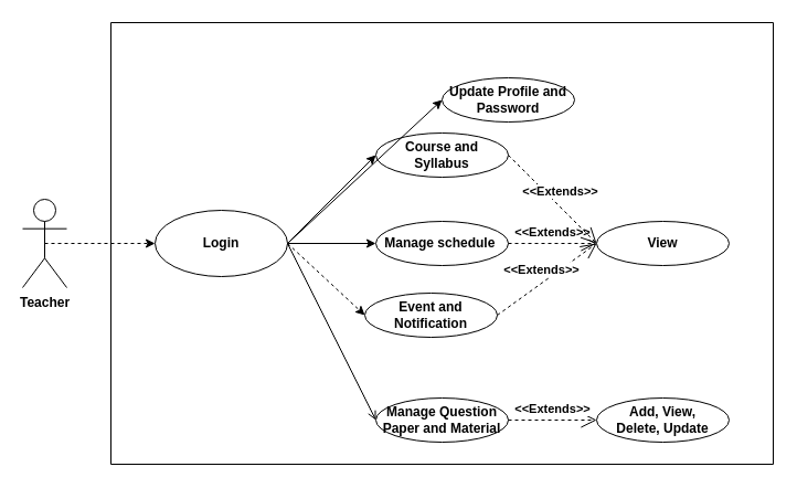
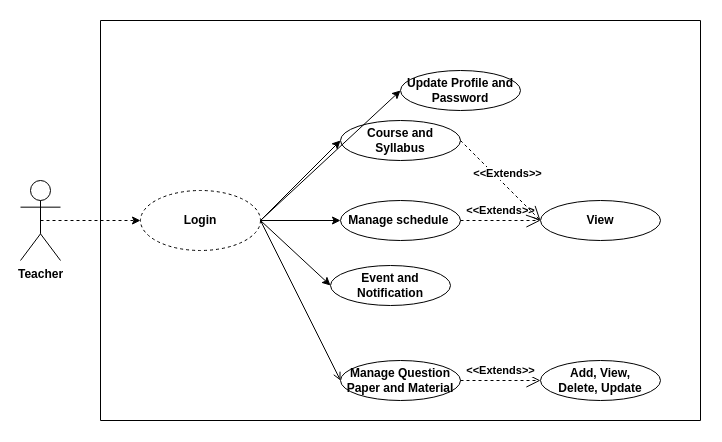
  <mxCell id="0" />
  <mxCell id="1" parent="0" />
  <mxCell id="2" value="" style="verticalLabelPosition=bottom;verticalAlign=top;html=1;shape=mxgraph.basic.rect;fillColor2=none;strokeWidth=1;size=20;indent=5;fontStyle=1" vertex="1" parent="1"><mxGeometry x="100" y="20" width="600" height="400" as="geometry" /></mxCell>
  <mxCell id="3" value="Teacher" style="shape=umlActor;verticalLabelPosition=bottom;labelBackgroundColor=#ffffff;verticalAlign=top;html=1;outlineConnect=0;fontStyle=1" vertex="1" parent="1"><mxGeometry x="20" y="180" width="40" height="80" as="geometry" /></mxCell>
- <mxCell id="4" value="Login" style="ellipse;whiteSpace=wrap;html=1;fontStyle=1" vertex="1" parent="1"><mxGeometry x="140" y="190" width="120" height="60" as="geometry" /></mxCell>
+ <mxCell id="4" value="Login" style="ellipse;whiteSpace=wrap;html=1;fontStyle=1;dashed=1;" vertex="1" parent="1"><mxGeometry x="140" y="190" width="120" height="60" as="geometry" /></mxCell>
  <mxCell id="5" value="Course and Syllabus" style="ellipse;whiteSpace=wrap;html=1;fontStyle=1" vertex="1" parent="1"><mxGeometry x="340" y="120" width="120" height="40" as="geometry" /></mxCell>
  <mxCell id="6" value="Manage schedule&amp;nbsp;" style="ellipse;whiteSpace=wrap;html=1;fontStyle=1" vertex="1" parent="1"><mxGeometry x="340" y="200" width="120" height="40" as="geometry" /></mxCell>
  <mxCell id="7" value="Manage Question Paper and Material" style="ellipse;whiteSpace=wrap;html=1;fontStyle=1" vertex="1" parent="1"><mxGeometry x="340" y="360" width="120" height="40" as="geometry" /></mxCell>
  <mxCell id="8" value="Event and Notification" style="ellipse;whiteSpace=wrap;html=1;fontStyle=1" vertex="1" parent="1"><mxGeometry x="330" y="265" width="120" height="40" as="geometry" /></mxCell>
  <mxCell id="9" value="Update Profile and Password" style="ellipse;whiteSpace=wrap;html=1;fontStyle=1" vertex="1" parent="1"><mxGeometry x="400" y="70" width="120" height="40" as="geometry" /></mxCell>
  <mxCell id="10" value="" style="endArrow=classic;html=1;entryX=0;entryY=0.5;entryDx=0;entryDy=0;exitX=0.5;exitY=0.5;exitDx=0;exitDy=0;exitPerimeter=0;fontStyle=1;dashed=1;" edge="1" parent="1" source="3" target="4"><mxGeometry width="50" height="50" relative="1" as="geometry"><mxPoint x="20" y="550" as="sourcePoint" /><mxPoint x="70" y="500" as="targetPoint" /></mxGeometry></mxCell>
  <mxCell id="11" value="" style="endArrow=classic;html=1;entryX=0;entryY=0.5;entryDx=0;entryDy=0;exitX=1;exitY=0.5;exitDx=0;exitDy=0;fontStyle=1" edge="1" parent="1" source="4" target="9"><mxGeometry width="50" height="50" relative="1" as="geometry"><mxPoint x="60" y="240" as="sourcePoint" /><mxPoint x="160" y="240" as="targetPoint" /></mxGeometry></mxCell>
  <mxCell id="12" value="" style="endArrow=classic;html=1;entryX=0;entryY=0.5;entryDx=0;entryDy=0;exitX=1;exitY=0.5;exitDx=0;exitDy=0;fontStyle=1" edge="1" parent="1" source="4" target="5"><mxGeometry width="50" height="50" relative="1" as="geometry"><mxPoint x="70" y="250" as="sourcePoint" /><mxPoint x="170" y="250" as="targetPoint" /></mxGeometry></mxCell>
- <mxCell id="13" value="" style="endArrow=classic;html=1;entryX=0;entryY=0.5;entryDx=0;entryDy=0;exitX=1;exitY=0.5;exitDx=0;exitDy=0;fontStyle=1;dashed=1;" edge="1" parent="1" source="4" target="8"><mxGeometry width="50" height="50" relative="1" as="geometry"><mxPoint x="80" y="260" as="sourcePoint" /><mxPoint x="180" y="260" as="targetPoint" /></mxGeometry></mxCell>
+ <mxCell id="13" value="" style="endArrow=classic;html=1;entryX=0;entryY=0.5;entryDx=0;entryDy=0;exitX=1;exitY=0.5;exitDx=0;exitDy=0;fontStyle=1" edge="1" parent="1" source="4" target="8"><mxGeometry width="50" height="50" relative="1" as="geometry"><mxPoint x="80" y="260" as="sourcePoint" /><mxPoint x="180" y="260" as="targetPoint" /></mxGeometry></mxCell>
  <mxCell id="14" value="" style="endArrow=open;html=1;entryX=0;entryY=0.5;entryDx=0;entryDy=0;exitX=1;exitY=0.5;exitDx=0;exitDy=0;fontStyle=1;" edge="1" parent="1" source="4" target="7"><mxGeometry width="50" height="50" relative="1" as="geometry"><mxPoint x="90" y="270" as="sourcePoint" /><mxPoint x="190" y="270" as="targetPoint" /></mxGeometry></mxCell>
  <mxCell id="15" value="" style="endArrow=classic;html=1;entryX=0;entryY=0.5;entryDx=0;entryDy=0;exitX=1;exitY=0.5;exitDx=0;exitDy=0;fontStyle=1" edge="1" parent="1" source="4" target="6"><mxGeometry width="50" height="50" relative="1" as="geometry"><mxPoint x="100" y="280" as="sourcePoint" /><mxPoint x="200" y="280" as="targetPoint" /></mxGeometry></mxCell>
  <mxCell id="16" value="View" style="ellipse;whiteSpace=wrap;html=1;fontStyle=1" vertex="1" parent="1"><mxGeometry x="540" y="200" width="120" height="40" as="geometry" /></mxCell>
  <mxCell id="17" value="&amp;lt;&amp;lt;Extends&amp;gt;&amp;gt;" style="endArrow=open;endSize=12;dashed=1;html=1;exitX=1;exitY=0.5;exitDx=0;exitDy=0;entryX=0;entryY=0.5;entryDx=0;entryDy=0;fontStyle=1" edge="1" parent="1" source="6" target="16"><mxGeometry y="10" width="160" relative="1" as="geometry"><mxPoint x="470" y="270" as="sourcePoint" /><mxPoint x="630" y="270" as="targetPoint" /><mxPoint as="offset" /></mxGeometry></mxCell>
  <mxCell id="18" value="&amp;lt;&amp;lt;Extends&amp;gt;&amp;gt;" style="endArrow=open;endSize=12;dashed=1;html=1;exitX=1;exitY=0.5;exitDx=0;exitDy=0;entryX=0;entryY=0.5;entryDx=0;entryDy=0;fontStyle=1" edge="1" parent="1" source="5" target="16"><mxGeometry y="10" width="160" relative="1" as="geometry"><mxPoint x="490" y="159.5" as="sourcePoint" /><mxPoint x="570" y="159.5" as="targetPoint" /><mxPoint as="offset" /></mxGeometry></mxCell>
- <mxCell id="19" value="&amp;lt;&amp;lt;Extends&amp;gt;&amp;gt;" style="endArrow=open;endSize=12;dashed=1;html=1;exitX=1;exitY=0.5;exitDx=0;exitDy=0;entryX=0;entryY=0.5;entryDx=0;entryDy=0;fontStyle=1" edge="1" parent="1" source="8" target="16"><mxGeometry y="10" width="160" relative="1" as="geometry"><mxPoint x="480" y="240" as="sourcePoint" /><mxPoint x="560" y="240" as="targetPoint" /><mxPoint as="offset" /></mxGeometry></mxCell>
  <mxCell id="20" value="Add, View,&lt;br&gt;Delete, Update" style="ellipse;whiteSpace=wrap;html=1;fontStyle=1" vertex="1" parent="1"><mxGeometry x="540" y="360" width="120" height="40" as="geometry" /></mxCell>
  <mxCell id="21" value="&amp;lt;&amp;lt;Extends&amp;gt;&amp;gt;" style="endArrow=open;endSize=12;dashed=1;html=1;exitX=1;exitY=0.5;exitDx=0;exitDy=0;entryX=0;entryY=0.5;entryDx=0;entryDy=0;fontStyle=1" edge="1" parent="1" source="7" target="20"><mxGeometry y="10" width="160" relative="1" as="geometry"><mxPoint x="470" y="310" as="sourcePoint" /><mxPoint x="550" y="230" as="targetPoint" /><mxPoint as="offset" /></mxGeometry></mxCell>
